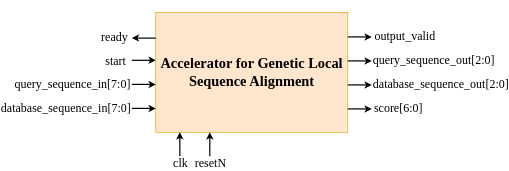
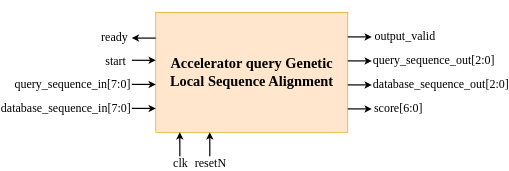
  <mxCell id="0" />
  <mxCell id="1" parent="0" />
- <mxCell id="2" value="&lt;font style=&quot;font-size: 24px;&quot;&gt;&lt;b style=&quot;font-size: 24px;&quot;&gt;Accelerator for Genetic Local Sequence Alignment&lt;/b&gt;&lt;/font&gt;" style="rounded=0;whiteSpace=wrap;html=1;fillColor=#ffe6cc;strokeColor=#d79b00;fontSize=24;fontFamily=Garamond;" parent="1" vertex="1"><mxGeometry x="60" y="20" width="320" height="200" as="geometry" /></mxCell>
+ <mxCell id="2" value="&lt;font style=&quot;font-size: 24px;&quot;&gt;&lt;b style=&quot;font-size: 24px;&quot;&gt;Accelerator query Genetic Local Sequence Alignment&lt;/b&gt;&lt;/font&gt;" style="rounded=0;whiteSpace=wrap;html=1;fillColor=#ffe6cc;strokeColor=#d79b00;fontSize=24;fontFamily=Garamond;" parent="1" vertex="1"><mxGeometry x="60" y="20" width="320" height="200" as="geometry" /></mxCell>
  <mxCell id="3" value="" style="endArrow=classic;html=1;rounded=0;endFill=1;strokeWidth=2;" parent="1" edge="1"><mxGeometry width="50" height="50" relative="1" as="geometry"><mxPoint x="20" y="140.16" as="sourcePoint" /><mxPoint x="60" y="140.16" as="targetPoint" /></mxGeometry></mxCell>
  <mxCell id="4" value="query_sequence_in[7:0]" style="edgeLabel;html=1;align=center;verticalAlign=middle;resizable=0;points=[];fontFamily=Garamond;fontSize=20;labelBackgroundColor=none;" parent="3" vertex="1" connectable="0"><mxGeometry x="-0.56" y="2" relative="1" as="geometry"><mxPoint x="-109" as="offset" /></mxGeometry></mxCell>
  <mxCell id="5" value="database_sequence_in[7:0]" style="edgeLabel;html=1;align=center;verticalAlign=middle;resizable=0;points=[];fontSize=20;fontFamily=Garamond;labelBackgroundColor=none;" parent="3" vertex="1" connectable="0"><mxGeometry x="-0.56" y="2" relative="1" as="geometry"><mxPoint x="-120" y="40" as="offset" /></mxGeometry></mxCell>
  <mxCell id="6" value="clk" style="edgeLabel;html=1;align=center;verticalAlign=middle;resizable=0;points=[];fontSize=20;fontFamily=Garamond;labelBackgroundColor=none;" parent="3" vertex="1" connectable="0"><mxGeometry x="-0.56" y="2" relative="1" as="geometry"><mxPoint x="71" y="132" as="offset" /></mxGeometry></mxCell>
  <mxCell id="7" value="resetN" style="edgeLabel;html=1;align=center;verticalAlign=middle;resizable=0;points=[];fontSize=20;fontFamily=Garamond;labelBackgroundColor=none;" parent="3" vertex="1" connectable="0"><mxGeometry x="-0.56" y="2" relative="1" as="geometry"><mxPoint x="121" y="132" as="offset" /></mxGeometry></mxCell>
  <mxCell id="8" value="output_valid" style="edgeLabel;html=1;align=center;verticalAlign=middle;resizable=0;points=[];fontSize=20;fontFamily=Garamond;labelBackgroundColor=none;" parent="3" vertex="1" connectable="0"><mxGeometry x="-0.56" y="2" relative="1" as="geometry"><mxPoint x="445" y="-80" as="offset" /></mxGeometry></mxCell>
  <mxCell id="9" value="query_sequence_out[2:0]" style="edgeLabel;html=1;align=center;verticalAlign=middle;resizable=0;points=[];fontFamily=Garamond;fontSize=20;labelBackgroundColor=none;" parent="3" vertex="1" connectable="0"><mxGeometry x="-0.56" y="2" relative="1" as="geometry"><mxPoint x="493" y="-40" as="offset" /></mxGeometry></mxCell>
  <mxCell id="10" value="database_sequence_out[2:0]" style="edgeLabel;html=1;align=center;verticalAlign=middle;resizable=0;points=[];fontSize=20;fontFamily=Garamond;labelBackgroundColor=none;" parent="3" vertex="1" connectable="0"><mxGeometry x="-0.56" y="2" relative="1" as="geometry"><mxPoint x="505" as="offset" /></mxGeometry></mxCell>
  <mxCell id="11" value="score[6:0]" style="edgeLabel;html=1;align=center;verticalAlign=middle;resizable=0;points=[];fontSize=20;fontFamily=Garamond;labelBackgroundColor=none;" parent="3" vertex="1" connectable="0"><mxGeometry x="-0.56" y="2" relative="1" as="geometry"><mxPoint x="434" y="40" as="offset" /></mxGeometry></mxCell>
  <mxCell id="12" value="" style="endArrow=classic;html=1;rounded=0;endFill=1;strokeWidth=2;" parent="1" edge="1"><mxGeometry width="50" height="50" relative="1" as="geometry"><mxPoint x="20" y="180.16" as="sourcePoint" /><mxPoint x="60" y="180.16" as="targetPoint" /></mxGeometry></mxCell>
  <mxCell id="13" value="" style="endArrow=classic;html=1;rounded=0;endFill=1;strokeWidth=2;entryX=0.125;entryY=0.999;entryDx=0;entryDy=0;entryPerimeter=0;" parent="1" edge="1" target="2"><mxGeometry width="50" height="50" relative="1" as="geometry"><mxPoint x="100.08" y="260" as="sourcePoint" /><mxPoint x="100" y="222.4" as="targetPoint" /></mxGeometry></mxCell>
  <mxCell id="14" value="" style="endArrow=classic;html=1;rounded=0;endFill=1;strokeWidth=2;entryX=0.25;entryY=1;entryDx=0;entryDy=0;" parent="1" edge="1"><mxGeometry width="50" height="50" relative="1" as="geometry"><mxPoint x="150" y="260" as="sourcePoint" /><mxPoint x="150" y="220" as="targetPoint" /></mxGeometry></mxCell>
  <mxCell id="15" value="" style="endArrow=classic;html=1;rounded=0;endFill=1;strokeWidth=2;" parent="1" edge="1"><mxGeometry width="50" height="50" relative="1" as="geometry"><mxPoint x="380" y="61" as="sourcePoint" /><mxPoint x="420" y="61" as="targetPoint" /></mxGeometry></mxCell>
  <mxCell id="16" value="" style="endArrow=classic;html=1;rounded=0;endFill=1;strokeWidth=2;" parent="1" edge="1"><mxGeometry width="50" height="50" relative="1" as="geometry"><mxPoint x="380" y="101" as="sourcePoint" /><mxPoint x="420" y="101" as="targetPoint" /></mxGeometry></mxCell>
  <mxCell id="17" value="" style="endArrow=classic;html=1;rounded=0;endFill=1;strokeWidth=2;" parent="1" edge="1"><mxGeometry width="50" height="50" relative="1" as="geometry"><mxPoint x="380" y="141" as="sourcePoint" /><mxPoint x="420" y="141" as="targetPoint" /></mxGeometry></mxCell>
  <mxCell id="18" value="" style="endArrow=classic;html=1;rounded=0;endFill=1;strokeWidth=2;" parent="1" edge="1"><mxGeometry width="50" height="50" relative="1" as="geometry"><mxPoint x="380" y="181" as="sourcePoint" /><mxPoint x="420" y="181" as="targetPoint" /></mxGeometry></mxCell>
  <mxCell id="19" value="" style="endArrow=classic;html=1;rounded=0;endFill=1;strokeWidth=2;" parent="1" edge="1"><mxGeometry width="50" height="50" relative="1" as="geometry"><mxPoint x="20" y="100" as="sourcePoint" /><mxPoint x="60" y="100" as="targetPoint" /></mxGeometry></mxCell>
  <mxCell id="20" value="start" style="edgeLabel;html=1;align=center;verticalAlign=middle;resizable=0;points=[];labelBackgroundColor=none;fontSize=20;fontFamily=Garamond;" parent="19" vertex="1" connectable="0"><mxGeometry x="-0.434" y="1" relative="1" as="geometry"><mxPoint x="-39" as="offset" /></mxGeometry></mxCell>
  <mxCell id="21" value="" style="endArrow=classic;html=1;rounded=0;endFill=1;strokeWidth=2;" parent="1" edge="1"><mxGeometry width="50" height="50" relative="1" as="geometry"><mxPoint x="60" y="63" as="sourcePoint" /><mxPoint x="20" y="63" as="targetPoint" /></mxGeometry></mxCell>
  <mxCell id="22" value="ready" style="edgeLabel;html=1;align=center;verticalAlign=middle;resizable=0;points=[];labelBackgroundColor=none;fontSize=20;fontFamily=Garamond;" parent="21" vertex="1" connectable="0"><mxGeometry x="-0.434" y="1" relative="1" as="geometry"><mxPoint x="-59" y="-4" as="offset" /></mxGeometry></mxCell>
